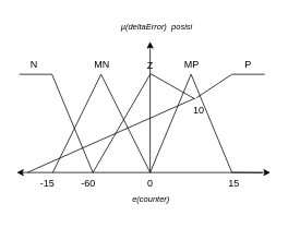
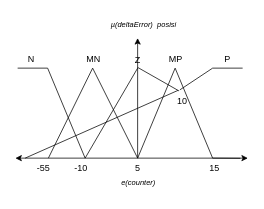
  <mxCell id="0" />
  <mxCell id="1" parent="0" />
  <mxCell id="2" value="" style="endArrow=classic;startArrow=classic;html=1;" parent="1" edge="1"><mxGeometry width="50" height="50" relative="1" as="geometry"><mxPoint x="20" y="210" as="sourcePoint" /><mxPoint x="330" y="210" as="targetPoint" /></mxGeometry></mxCell>
  <mxCell id="3" value="" style="endArrow=none;html=1;" parent="1" edge="1"><mxGeometry width="50" height="50" relative="1" as="geometry"><mxPoint x="23" y="90" as="sourcePoint" /><mxPoint x="63" y="90" as="targetPoint" /></mxGeometry></mxCell>
- <mxCell id="4" value="-15&#10;" style="text;strokeColor=none;fillColor=none;align=left;verticalAlign=top;spacingLeft=4;spacingRight=4;overflow=hidden;rotatable=0;points=[[0,0.5],[1,0.5]];portConstraint=eastwest;" parent="1" vertex="1"><mxGeometry x="43" y="210" width="40" height="26" as="geometry" /></mxCell>
- <mxCell id="5" value="-60&#10;" style="text;strokeColor=none;fillColor=none;align=left;verticalAlign=top;spacingLeft=4;spacingRight=4;overflow=hidden;rotatable=0;points=[[0,0.5],[1,0.5]];portConstraint=eastwest;" parent="1" vertex="1"><mxGeometry x="93" y="210" width="30" height="26" as="geometry" /></mxCell>
- <mxCell id="6" value="0&#10;" style="text;strokeColor=none;fillColor=none;align=left;verticalAlign=top;spacingLeft=4;spacingRight=4;overflow=hidden;rotatable=0;points=[[0,0.5],[1,0.5]];portConstraint=eastwest;" parent="1" vertex="1"><mxGeometry x="174" y="210" width="25" height="26" as="geometry" /></mxCell>
+ <mxCell id="4" value="-55&#10;" style="text;strokeColor=none;fillColor=none;align=left;verticalAlign=top;spacingLeft=4;spacingRight=4;overflow=hidden;rotatable=0;points=[[0,0.5],[1,0.5]];portConstraint=eastwest;" parent="1" vertex="1"><mxGeometry x="43" y="210" width="40" height="26" as="geometry" /></mxCell>
+ <mxCell id="5" value="-10&#10;" style="text;strokeColor=none;fillColor=none;align=left;verticalAlign=top;spacingLeft=4;spacingRight=4;overflow=hidden;rotatable=0;points=[[0,0.5],[1,0.5]];portConstraint=eastwest;" parent="1" vertex="1"><mxGeometry x="93" y="210" width="30" height="26" as="geometry" /></mxCell>
+ <mxCell id="6" value="5&#10;" style="text;strokeColor=none;fillColor=none;align=left;verticalAlign=top;spacingLeft=4;spacingRight=4;overflow=hidden;rotatable=0;points=[[0,0.5],[1,0.5]];portConstraint=eastwest;" parent="1" vertex="1"><mxGeometry x="174" y="210" width="25" height="26" as="geometry" /></mxCell>
  <mxCell id="7" value="10" style="text;strokeColor=none;fillColor=none;align=left;verticalAlign=top;spacingLeft=4;spacingRight=4;overflow=hidden;rotatable=0;points=[[0,0.5],[1,0.5]];portConstraint=eastwest;glass=1;" parent="1" vertex="1"><mxGeometry x="230" y="120" width="30" height="26" as="geometry" /></mxCell>
  <mxCell id="8" value="15" style="text;strokeColor=none;fillColor=none;align=left;verticalAlign=top;spacingLeft=4;spacingRight=4;overflow=hidden;rotatable=0;points=[[0,0.5],[1,0.5]];portConstraint=eastwest;" parent="1" vertex="1"><mxGeometry x="273" y="210" width="40" height="26" as="geometry" /></mxCell>
  <mxCell id="9" value="" style="endArrow=none;html=1;" parent="1" edge="1"><mxGeometry width="50" height="50" relative="1" as="geometry"><mxPoint x="113" y="210" as="sourcePoint" /><mxPoint x="63" y="90" as="targetPoint" /></mxGeometry></mxCell>
  <mxCell id="10" value="" style="endArrow=none;html=1;" parent="1" edge="1"><mxGeometry width="50" height="50" relative="1" as="geometry"><mxPoint x="283" y="210" as="sourcePoint" /><mxPoint x="320" y="210.27" as="targetPoint" /></mxGeometry></mxCell>
  <mxCell id="11" value="" style="endArrow=none;html=1;" parent="1" edge="1"><mxGeometry width="50" height="50" relative="1" as="geometry"><mxPoint x="64" y="210" as="sourcePoint" /><mxPoint x="123" y="90" as="targetPoint" /></mxGeometry></mxCell>
  <mxCell id="12" value="" style="endArrow=none;html=1;" parent="1" edge="1"><mxGeometry width="50" height="50" relative="1" as="geometry"><mxPoint x="183" y="210" as="sourcePoint" /><mxPoint x="123" y="90" as="targetPoint" /></mxGeometry></mxCell>
  <mxCell id="13" value="" style="endArrow=none;html=1;" parent="1" edge="1"><mxGeometry width="50" height="50" relative="1" as="geometry"><mxPoint x="113" y="210" as="sourcePoint" /><mxPoint x="183" y="90" as="targetPoint" /></mxGeometry></mxCell>
  <mxCell id="14" value="" style="endArrow=none;html=1;exitX=0.272;exitY=0.015;exitDx=0;exitDy=0;exitPerimeter=0;" parent="1" source="7" edge="1"><mxGeometry width="50" height="50" relative="1" as="geometry"><mxPoint x="223" y="211" as="sourcePoint" /><mxPoint x="183" y="89" as="targetPoint" /></mxGeometry></mxCell>
  <mxCell id="15" value="" style="endArrow=none;html=1;exitX=0.31;exitY=-0.038;exitDx=0;exitDy=0;exitPerimeter=0;" parent="1" source="7" edge="1"><mxGeometry width="50" height="50" relative="1" as="geometry"><mxPoint x="249" y="210" as="sourcePoint" /><mxPoint x="283" y="90" as="targetPoint" /></mxGeometry></mxCell>
  <mxCell id="16" value="" style="endArrow=none;html=1;" parent="1" edge="1"><mxGeometry width="50" height="50" relative="1" as="geometry"><mxPoint x="283" y="210" as="sourcePoint" /><mxPoint x="233" y="90" as="targetPoint" /></mxGeometry></mxCell>
  <mxCell id="17" value="" style="endArrow=none;html=1;" parent="1" edge="1"><mxGeometry width="50" height="50" relative="1" as="geometry"><mxPoint x="183" y="210" as="sourcePoint" /><mxPoint x="233" y="90" as="targetPoint" /></mxGeometry></mxCell>
  <mxCell id="18" value="" style="endArrow=none;html=1;" parent="1" edge="1"><mxGeometry width="50" height="50" relative="1" as="geometry"><mxPoint x="283" y="90" as="sourcePoint" /><mxPoint x="323" y="90" as="targetPoint" /></mxGeometry></mxCell>
  <mxCell id="19" value="" style="endArrow=classic;html=1;" parent="1" edge="1"><mxGeometry width="50" height="50" relative="1" as="geometry"><mxPoint x="183" y="210" as="sourcePoint" /><mxPoint x="183" y="50" as="targetPoint" /></mxGeometry></mxCell>
  <mxCell id="20" value="N" style="text;strokeColor=none;fillColor=none;align=left;verticalAlign=top;spacingLeft=4;spacingRight=4;overflow=hidden;rotatable=0;points=[[0,0.5],[1,0.5]];portConstraint=eastwest;" parent="1" vertex="1"><mxGeometry x="31" y="64" width="22" height="26" as="geometry" /></mxCell>
  <mxCell id="21" value="MN" style="text;strokeColor=none;fillColor=none;align=left;verticalAlign=top;spacingLeft=4;spacingRight=4;overflow=hidden;rotatable=0;points=[[0,0.5],[1,0.5]];portConstraint=eastwest;" parent="1" vertex="1"><mxGeometry x="109" y="64" width="30" height="26" as="geometry" /></mxCell>
  <mxCell id="22" value="Z" style="text;strokeColor=none;fillColor=none;align=left;verticalAlign=top;spacingLeft=4;spacingRight=4;overflow=hidden;rotatable=0;points=[[0,0.5],[1,0.5]];portConstraint=eastwest;" parent="1" vertex="1"><mxGeometry x="173.5" y="65" width="30" height="26" as="geometry" /></mxCell>
  <mxCell id="23" value="MP" style="text;strokeColor=none;fillColor=none;align=left;verticalAlign=top;spacingLeft=4;spacingRight=4;overflow=hidden;rotatable=0;points=[[0,0.5],[1,0.5]];portConstraint=eastwest;" parent="1" vertex="1"><mxGeometry x="219" y="64" width="30" height="26" as="geometry" /></mxCell>
  <mxCell id="24" value="P" style="text;strokeColor=none;fillColor=none;align=left;verticalAlign=top;spacingLeft=4;spacingRight=4;overflow=hidden;rotatable=0;points=[[0,0.5],[1,0.5]];portConstraint=eastwest;" parent="1" vertex="1"><mxGeometry x="293" y="64" width="30" height="26" as="geometry" /></mxCell>
  <mxCell id="25" value="e(counter)" style="text;strokeColor=none;fillColor=none;align=left;verticalAlign=top;spacingLeft=4;spacingRight=4;overflow=hidden;rotatable=0;points=[[0,0.5],[1,0.5]];portConstraint=eastwest;fontStyle=2;fontSize=10;" parent="1" vertex="1"><mxGeometry x="155.5" y="230" width="62" height="26" as="geometry" /></mxCell>
  <mxCell id="26" value="µ(deltaError)  posisi" style="text;strokeColor=none;fillColor=none;align=left;verticalAlign=top;spacingLeft=4;spacingRight=4;overflow=hidden;rotatable=0;points=[[0,0.5],[1,0.5]];portConstraint=eastwest;fontStyle=2;fontSize=10;" parent="1" vertex="1"><mxGeometry x="141.5" y="20" width="107.5" height="26" as="geometry" /></mxCell>
  <mxCell id="27" value="" style="endArrow=none;html=1;exitX=0.226;exitY=-0.012;exitDx=0;exitDy=0;exitPerimeter=0;" parent="1" source="7" edge="1"><mxGeometry width="50" height="50" relative="1" as="geometry"><mxPoint x="63" y="210" as="sourcePoint" /><mxPoint x="33" y="210" as="targetPoint" /></mxGeometry></mxCell>
